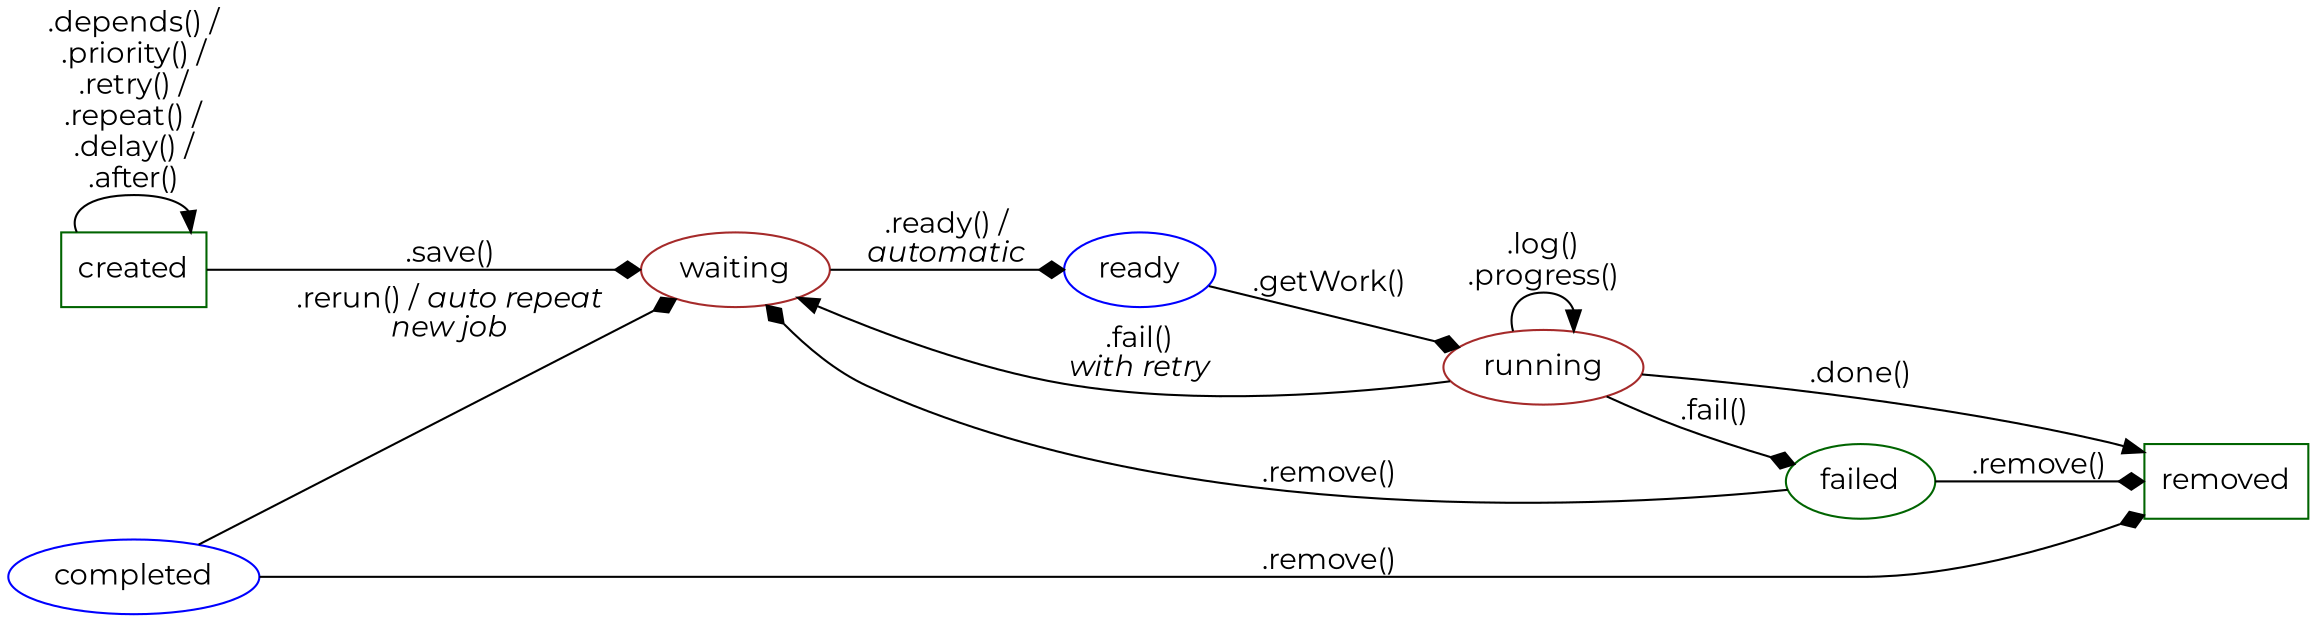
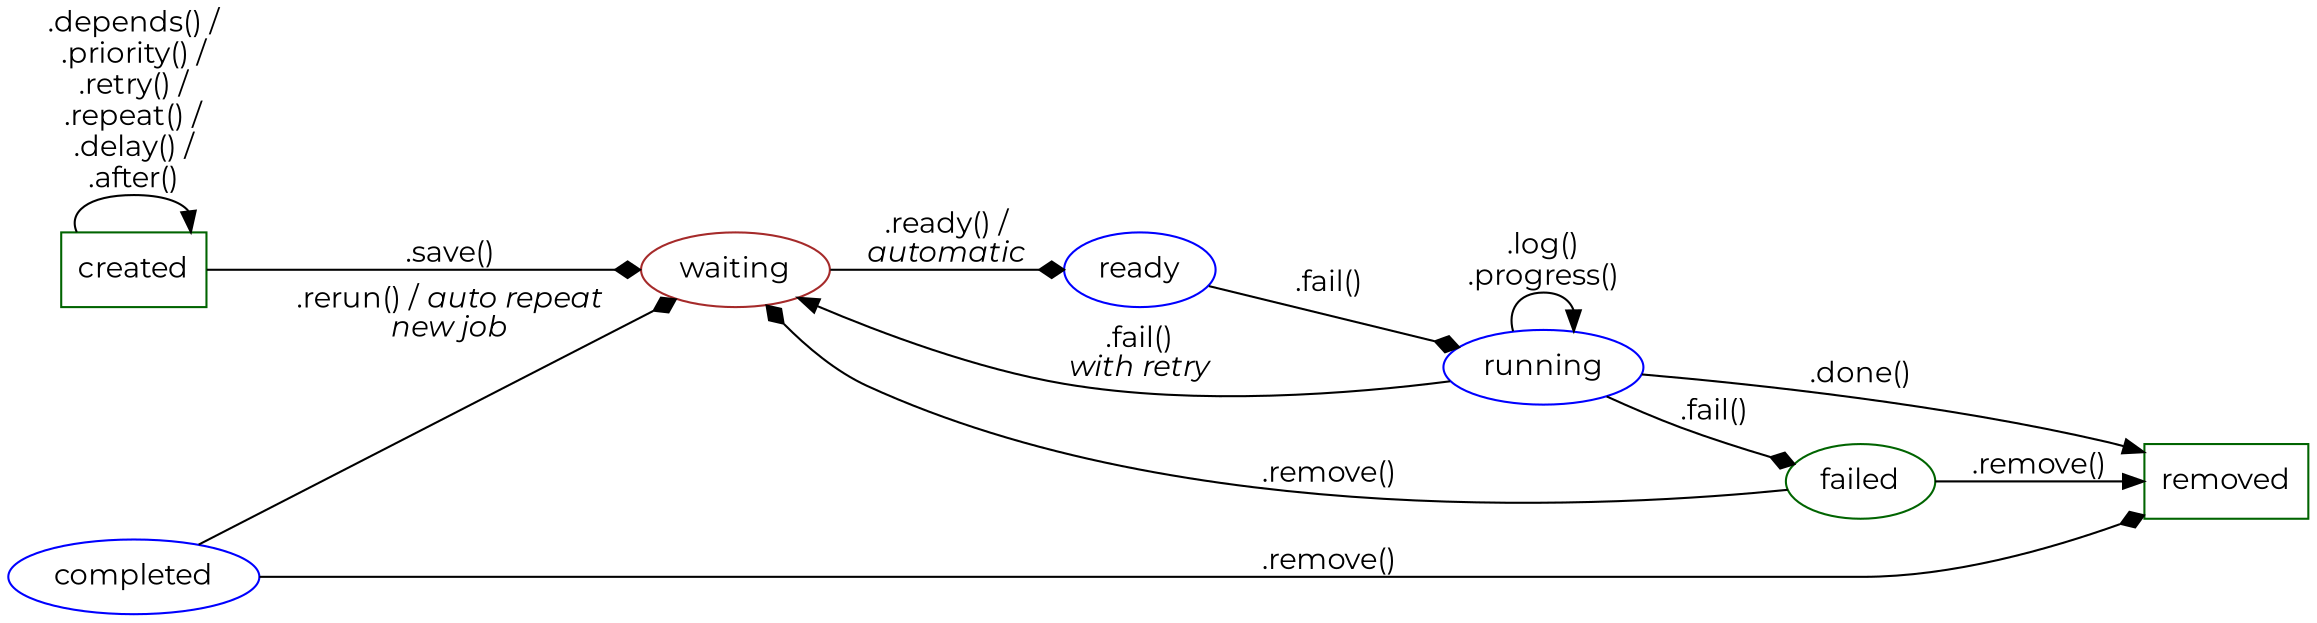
  digraph {
    fontname=Montserrat
    mclimit=20.0
    rankdir=LR
    splines=spline
    node [color=darkgreen fontname=Montserrat]
    edge [arrowhead=diamond fontname=Montserrat]
    created [shape=box]
    waiting [color=brown]
    ready [color=blue]
-   running [color=brown]
+   running [color=blue]
    failed
    removed [shape=box]
    completed [color=blue]
    created -> created [arrowhead=normal label=".depends() /\n.priority() /\n.retry() /\n.repeat() /\n.delay() /\n.after()"]
    created -> waiting [label=".save()" weight=100.0]
    waiting -> ready [label=<.ready() /<BR/><I>automatic</I>> weight=100.0]
-   ready -> running [label=".getWork()" weight=100.0]
+   ready -> running [label=".fail()" weight=100.0]
    running -> waiting [arrowhead=normal label=<.fail()<BR/><I>with retry</I>>]
    running -> running [arrowhead=normal label=".log()\n.progress()"]
    running -> failed [label=".fail()"]
    running -> removed [arrowhead=normal label=".done()" weight=100.0]
    failed -> waiting [label=".remove()"]
-   failed -> removed [label=".remove()"]
+   failed -> removed [arrowhead=normal label=".remove()"]
    completed -> waiting [label=<.rerun() / <I>auto repeat</I><BR/><I>new job</I>>]
    completed -> removed [label=".remove()" weight=100.0]
  }
